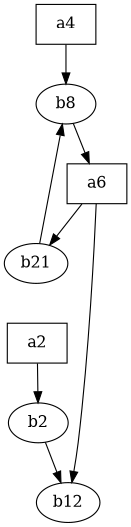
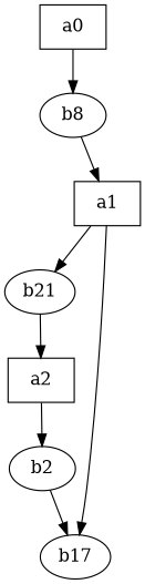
  digraph {
-   a0 [shape=box label=a4]
+   a0 [shape=box]
    n2 [label=b8]
-   a1 [shape=box label=a6]
+   a1 [shape=box]
    n4 [label=b21]
-   b12
+   b12 [label=b17]
    a2 [shape=box]
    b2
    a0 -> n2
    n2 -> a1
    a1 -> n4
    a1 -> b12
-   n4 -> n2
+   n4 -> a2
    a2 -> b2
    b2 -> b12
  }
